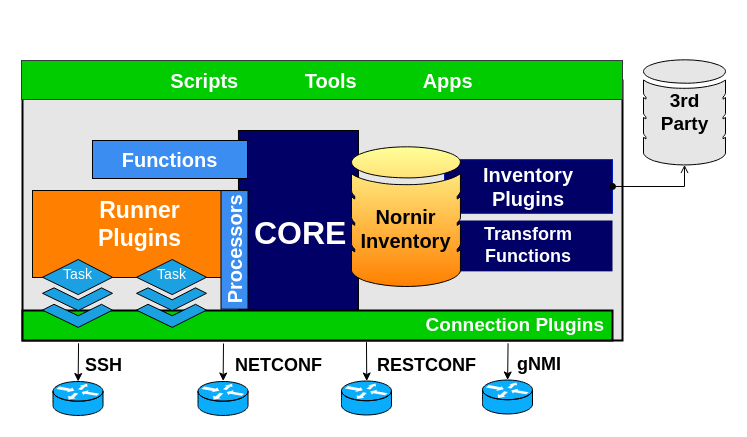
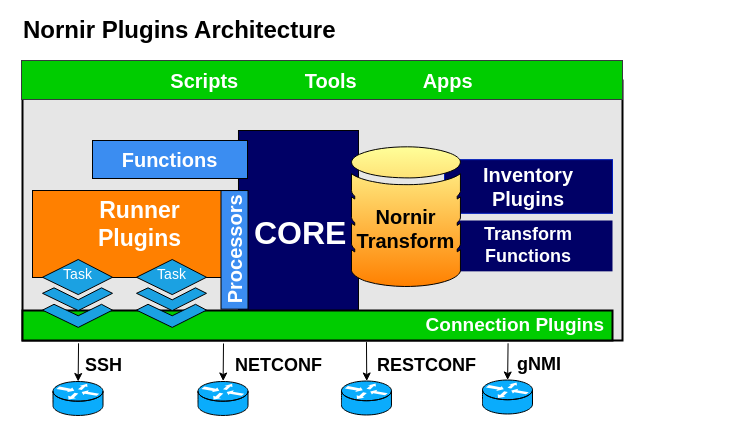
  <mxCell id="0" />
  <mxCell id="1" parent="0" />
- <mxCell id="2" value="3rd &lt;br style=&quot;font-size: 19px;&quot;&gt;Party" style="html=1;aspect=fixed;shadow=0;align=center;verticalAlign=middle;shape=mxgraph.gcp2.database_2;labelPosition=center;verticalLabelPosition=middle;fontSize=19;fontStyle=1;gradientDirection=south;fillColor=#E6E6E6;" parent="1" vertex="1"><mxGeometry x="643" y="59.32" width="82" height="105.13" as="geometry" /></mxCell>
  <mxCell id="3" value="" style="rounded=0;whiteSpace=wrap;html=1;strokeWidth=2;fontColor=#ffffff;fillColor=#E6E6E6;" parent="1" vertex="1"><mxGeometry x="22" y="80" width="600" height="260" as="geometry" /></mxCell>
  <mxCell id="4" value="Inventory &lt;br&gt;Plugins" style="text;html=1;strokeColor=#001DBC;align=center;verticalAlign=middle;whiteSpace=wrap;rounded=0;shadow=0;glass=0;sketch=0;fontSize=20;fontColor=#ffffff;rotation=0;fillColor=#000066;fontStyle=1" parent="1" vertex="1"><mxGeometry x="444" y="159.15" width="168" height="53.68" as="geometry" /></mxCell>
  <mxCell id="5" value="Transform &lt;br&gt;Functions" style="text;html=1;strokeColor=none;align=center;verticalAlign=middle;whiteSpace=wrap;rounded=0;shadow=0;glass=0;sketch=0;fontSize=18;fontColor=#FFFFFF;rotation=0;fillColor=#000066;fontStyle=1" parent="1" vertex="1"><mxGeometry x="444" y="220" width="168" height="50.85" as="geometry" /></mxCell>
  <mxCell id="6" value="CORE" style="rounded=0;whiteSpace=wrap;html=1;shadow=0;glass=0;sketch=0;strokeWidth=1;fontSize=32;fontColor=#ffffff;fontStyle=1;verticalAlign=middle;align=left;spacingLeft=14;spacingTop=15;fillColor=#000066;" parent="1" vertex="1"><mxGeometry x="237.98" y="130" width="120" height="190" as="geometry" /></mxCell>
- <mxCell id="7" value="&lt;br&gt;Nornir&lt;br&gt;Inventory" style="html=1;aspect=fixed;shadow=0;align=center;verticalAlign=middle;shape=mxgraph.gcp2.database_2;labelPosition=center;verticalLabelPosition=middle;fontSize=20;fontStyle=1;gradientDirection=north;gradientColor=#FFFF99;fillColor=#FF8000;" parent="1" vertex="1"><mxGeometry x="351" y="146.32" width="108.95" height="139.68" as="geometry" /></mxCell>
+ <mxCell id="7" value="&lt;br&gt;Nornir&lt;br&gt;Transform" style="html=1;aspect=fixed;shadow=0;align=center;verticalAlign=middle;shape=mxgraph.gcp2.database_2;labelPosition=center;verticalLabelPosition=middle;fontSize=20;fontStyle=1;gradientDirection=north;gradientColor=#FFFF99;fillColor=#FF8000;" parent="1" vertex="1"><mxGeometry x="351" y="146.32" width="108.95" height="139.68" as="geometry" /></mxCell>
  <mxCell id="8" value="Connection Plugins" style="rounded=0;whiteSpace=wrap;html=1;fontColor=#ffffff;strokeWidth=2;fontStyle=1;fontSize=19;fillColor=#00CC00;align=right;spacingRight=6;" parent="1" vertex="1"><mxGeometry x="22" y="310" width="590" height="30" as="geometry" /></mxCell>
  <mxCell id="9" value="Runner &lt;br&gt;Plugins" style="rounded=0;whiteSpace=wrap;html=1;shadow=0;glass=0;sketch=0;strokeColor=#000000;strokeWidth=1;fillColor=#ff8000;fontSize=23;fontColor=#FFFFFF;align=center;verticalAlign=middle;fontStyle=1;spacingBottom=19;" parent="1" vertex="1"><mxGeometry x="32" y="190" width="215" height="87" as="geometry" /></mxCell>
  <mxCell id="10" value="Task" style="html=1;aspect=fixed;shadow=0;align=center;verticalAlign=top;fillColor=#1ba1e2;shape=mxgraph.gcp2.files;rounded=0;glass=0;sketch=0;fontSize=14;fontColor=#ffffff;" parent="1" vertex="1"><mxGeometry x="42" y="259" width="70" height="67.9" as="geometry" /></mxCell>
  <mxCell id="11" value="Task" style="html=1;aspect=fixed;shadow=0;align=center;verticalAlign=top;fillColor=#1ba1e2;shape=mxgraph.gcp2.files;rounded=0;glass=0;sketch=0;fontSize=14;fontColor=#ffffff;" parent="1" vertex="1"><mxGeometry x="136" y="259" width="70" height="67.9" as="geometry" /></mxCell>
  <mxCell id="12" value="Processors" style="rounded=0;whiteSpace=wrap;html=1;shadow=0;glass=0;sketch=0;strokeColor=#000000;strokeWidth=1;fillColor=#3B8DF1;fontSize=20;fontColor=#FFFFFF;align=center;verticalAlign=middle;fontStyle=1;rotation=-90;" parent="1" vertex="1"><mxGeometry x="174.69" y="235.85" width="118.62" height="27" as="geometry" /></mxCell>
  <mxCell id="13" value="" style="shape=mxgraph.cisco.routers.router;html=1;pointerEvents=1;dashed=0;strokeWidth=1;verticalLabelPosition=bottom;verticalAlign=top;align=center;outlineConnect=0;rounded=0;shadow=0;glass=0;sketch=0;fontSize=22;fontColor=#ffffff;fillColor=#0AACFC;" parent="1" vertex="1"><mxGeometry x="52.5" y="381" width="50" height="33.97" as="geometry" /></mxCell>
  <mxCell id="14" value="" style="shape=mxgraph.cisco.routers.router;html=1;pointerEvents=1;dashed=0;strokeWidth=1;verticalLabelPosition=bottom;verticalAlign=top;align=center;outlineConnect=0;rounded=0;shadow=0;glass=0;sketch=0;fontSize=22;fontColor=#ffffff;fillColor=#0AACFC;" parent="1" vertex="1"><mxGeometry x="197.5" y="381" width="50" height="33.97" as="geometry" /></mxCell>
  <mxCell id="15" value="Functions" style="rounded=0;whiteSpace=wrap;html=1;shadow=0;glass=0;sketch=0;strokeColor=#000000;strokeWidth=1;fillColor=#3B8DF1;fontSize=20;fontColor=#FFFFFF;align=center;verticalAlign=middle;fontStyle=1" parent="1" vertex="1"><mxGeometry x="92" y="140" width="155" height="38" as="geometry" /></mxCell>
  <mxCell id="16" value="" style="shape=mxgraph.cisco.routers.router;html=1;pointerEvents=1;dashed=0;strokeWidth=1;verticalLabelPosition=bottom;verticalAlign=top;align=center;outlineConnect=0;rounded=0;shadow=0;glass=0;sketch=0;fontSize=22;fontColor=#ffffff;fillColor=#0AACFC;" parent="1" vertex="1"><mxGeometry x="340.98" y="380.51" width="50" height="33.97" as="geometry" /></mxCell>
  <mxCell id="17" value="" style="endArrow=classic;html=1;fontSize=23;fontColor=#000000;exitX=0.095;exitY=1.093;exitDx=0;exitDy=0;exitPerimeter=0;" parent="1" source="8" edge="1"><mxGeometry width="50" height="50" relative="1" as="geometry"><mxPoint x="77.08" y="343.49" as="sourcePoint" /><mxPoint x="77.638" y="381" as="targetPoint" /></mxGeometry></mxCell>
  <mxCell id="18" value="" style="endArrow=classic;html=1;fontSize=23;fontColor=#000000;" parent="1" edge="1"><mxGeometry width="50" height="50" relative="1" as="geometry"><mxPoint x="223" y="343" as="sourcePoint" /><mxPoint x="222.638" y="380.51" as="targetPoint" /></mxGeometry></mxCell>
  <mxCell id="19" value="" style="endArrow=classic;html=1;fontSize=23;fontColor=#000000;exitX=0.583;exitY=1.053;exitDx=0;exitDy=0;exitPerimeter=0;" parent="1" source="8" edge="1"><mxGeometry width="50" height="50" relative="1" as="geometry"><mxPoint x="365.7" y="343" as="sourcePoint" /><mxPoint x="366.258" y="380.51" as="targetPoint" /></mxGeometry></mxCell>
  <mxCell id="20" value="Scripts&amp;nbsp; &amp;nbsp; &amp;nbsp; &amp;nbsp; &amp;nbsp; &amp;nbsp; Tools&amp;nbsp; &amp;nbsp; &amp;nbsp; &amp;nbsp; &amp;nbsp; &amp;nbsp; Apps" style="rounded=0;whiteSpace=wrap;html=1;shadow=0;glass=0;sketch=0;strokeWidth=1;fontSize=20;align=center;strokeColor=#36393d;fillColor=#00CC00;fontStyle=1;fontColor=#FFFFFF;" parent="1" vertex="1"><mxGeometry x="21" y="60" width="601" height="39" as="geometry" /></mxCell>
  <mxCell id="21" value="SSH" style="text;html=1;strokeColor=none;fillColor=none;align=left;verticalAlign=middle;whiteSpace=wrap;rounded=0;fontSize=18;fontColor=#000000;fontStyle=1" parent="1" vertex="1"><mxGeometry x="83" y="355" width="40" height="20" as="geometry" /></mxCell>
  <mxCell id="22" value="NETCONF" style="text;html=1;strokeColor=none;fillColor=none;align=left;verticalAlign=middle;whiteSpace=wrap;rounded=0;fontSize=18;fontColor=#000000;fontStyle=1" parent="1" vertex="1"><mxGeometry x="233" y="355" width="40" height="20" as="geometry" /></mxCell>
  <mxCell id="23" value="RESTCONF" style="text;html=1;strokeColor=none;fillColor=none;align=left;verticalAlign=middle;whiteSpace=wrap;rounded=0;fontSize=18;fontColor=#000000;fontStyle=1" parent="1" vertex="1"><mxGeometry x="375.47" y="355" width="40" height="20" as="geometry" /></mxCell>
  <mxCell id="24" value="" style="shape=mxgraph.cisco.routers.router;html=1;pointerEvents=1;dashed=0;strokeWidth=1;verticalLabelPosition=bottom;verticalAlign=top;align=center;outlineConnect=0;rounded=0;shadow=0;glass=0;sketch=0;fontSize=22;fontColor=#ffffff;fillColor=#0AACFC;" parent="1" vertex="1"><mxGeometry x="482" y="379.51" width="50" height="33.97" as="geometry" /></mxCell>
  <mxCell id="25" value="" style="endArrow=classic;html=1;fontSize=23;fontColor=#000000;exitX=0.823;exitY=1.093;exitDx=0;exitDy=0;exitPerimeter=0;" parent="1" source="8" edge="1"><mxGeometry width="50" height="50" relative="1" as="geometry"><mxPoint x="506.58" y="342" as="sourcePoint" /><mxPoint x="507.138" y="379.51" as="targetPoint" /></mxGeometry></mxCell>
  <mxCell id="26" value="gNMI" style="text;html=1;strokeColor=none;fillColor=none;align=left;verticalAlign=middle;whiteSpace=wrap;rounded=0;fontSize=18;fontColor=#000000;fontStyle=1" parent="1" vertex="1"><mxGeometry x="514.5" y="353.51" width="40" height="20" as="geometry" /></mxCell>
- <mxCell id="27" style="edgeStyle=orthogonalEdgeStyle;rounded=0;orthogonalLoop=1;jettySize=auto;html=1;entryX=1;entryY=0.5;entryDx=0;entryDy=0;fontSize=16;fontColor=#FFFFFF;startArrow=open;startFill=0;endArrow=oval;endFill=1;" parent="1" source="2" target="4" edge="1"><mxGeometry relative="1" as="geometry"><Array as="points"><mxPoint x="684" y="186" /></Array></mxGeometry></mxCell>
+ <mxCell id="28" value="Nornir Plugins Architecture" style="text;html=1;strokeColor=none;fillColor=none;align=left;verticalAlign=middle;whiteSpace=wrap;rounded=0;fontStyle=1;fontSize=24;" parent="1" vertex="1"><mxGeometry x="20.98" y="20" width="370" height="20" as="geometry" /></mxCell>
